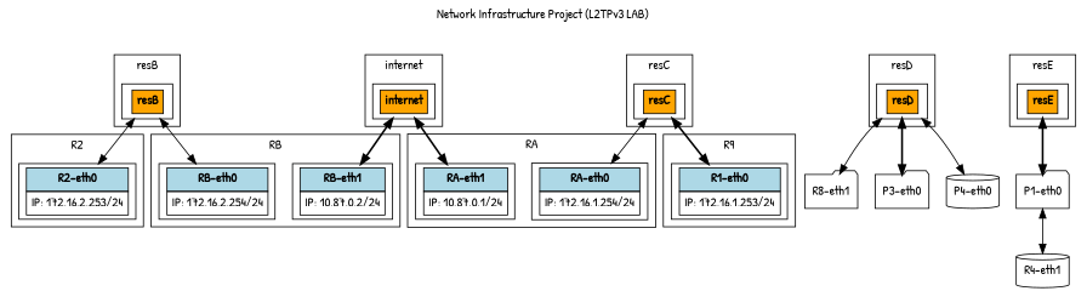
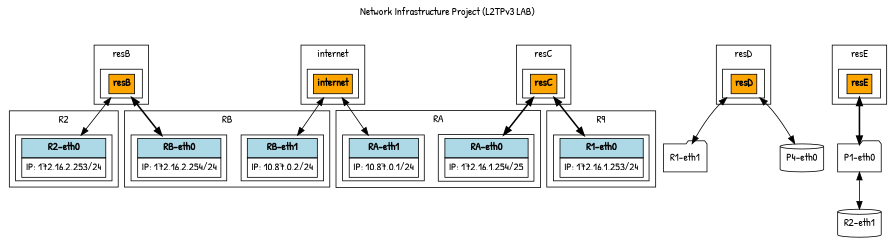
  digraph {
    fontname="Patrick Hand"
    label="Network Infrastructure Project (L2TPv3 LAB)"
    labelloc=top
    node [fontname="Patrick Hand" shape=record]
    edge [dir=both fontname="Patrick Hand" style=bold]
    n1 [label=<             <table border="0" cellborder="1" cellspacing="0" cellpadding="4">                 <tr><td bgcolor="lightblue"><b>R2-eth0</b></td></tr>                 <tr><td align="left">IP: 172.16.2.253/24</td></tr>             </table>         >]
    n2 [label=<             <table border="0" cellborder="1" cellspacing="0" cellpadding="4">                 <tr><td bgcolor="lightblue"><b>R1-eth0</b></td></tr>                 <tr><td align="left">IP: 172.16.1.253/24</td></tr>             </table>         >]
-   n3 [label=<             <table border="0" cellborder="1" cellspacing="0" cellpadding="4">                 <tr><td bgcolor="lightblue"><b>RA-eth0</b></td></tr>                 <tr><td align="left">IP: 172.16.1.254/24</td></tr>             </table>         >]
+   n3 [label=<             <table border="0" cellborder="1" cellspacing="0" cellpadding="4">                 <tr><td bgcolor="lightblue"><b>RA-eth0</b></td></tr>                 <tr><td align="left">IP: 172.16.1.254/25</td></tr>             </table>         >]
    n4 [label=<             <table border="0" cellborder="1" cellspacing="0" cellpadding="4">                 <tr><td bgcolor="lightblue"><b>RA-eth1</b></td></tr>                 <tr><td align="left">IP: 10.87.0.1/24</td></tr>             </table>         >]
    n5 [label=<             <table border="0" cellborder="1" cellspacing="0" cellpadding="4">                 <tr><td bgcolor="lightblue"><b>RB-eth0</b></td></tr>                 <tr><td align="left">IP: 172.16.2.254/24</td></tr>             </table>         >]
    n6 [label=<             <table border="0" cellborder="1" cellspacing="0" cellpadding="4">                 <tr><td bgcolor="lightblue"><b>RB-eth1</b></td></tr>                 <tr><td align="left">IP: 10.87.0.2/24</td></tr>             </table>         >]
    n7 [label=<             <table border="0" cellborder="1" cellspacing="0" cellpadding="4">                 <tr><td bgcolor="orange"><b>internet</b></td></tr>             </table>         >]
    n8 [label=<             <table border="0" cellborder="1" cellspacing="0" cellpadding="4">                 <tr><td bgcolor="orange"><b>resB</b></td></tr>             </table>         >]
    n9 [label=<             <table border="0" cellborder="1" cellspacing="0" cellpadding="4">                 <tr><td bgcolor="orange"><b>resC</b></td></tr>             </table>         >]
    n10 [label=<             <table border="0" cellborder="1" cellspacing="0" cellpadding="4">                 <tr><td bgcolor="orange"><b>resD</b></td></tr>             </table>         >]
    n11 [label=<             <table border="0" cellborder="1" cellspacing="0" cellpadding="4">                 <tr><td bgcolor="orange"><b>resE</b></td></tr>             </table>         >]
-   "R1-eth1" [shape=folder label="R8-eth1"]
-   "P3-eth0" [shape=folder]
+   "R1-eth1" [shape=folder]
    "P4-eth0" [shape=cylinder]
    "P1-eth0" [shape=folder]
-   "R2-eth1" [shape=cylinder label="R4-eth1"]
+   "R2-eth1" [shape=cylinder]
    subgraph cluster_1 {
      label=R2
      n1
    }
    subgraph cluster_2 {
      label=R9
      n2
    }
    subgraph cluster_3 {
      label=RA
      n3
      n4
    }
    subgraph cluster_4 {
      label=RB
      n5
      n6
    }
    subgraph cluster_5 {
      label=P1
    }
    subgraph cluster_6 {
      label=P2
    }
    subgraph cluster_7 {
      label=P3
    }
    subgraph cluster_8 {
      label=P4
    }
    subgraph cluster_9 {
      label=internet
      n7
    }
    subgraph cluster_10 {
      label=resB
      n8
    }
    subgraph cluster_11 {
      label=resC
      n9
    }
    subgraph cluster_12 {
      label=resD
      n10
    }
    subgraph cluster_13 {
      label=resE
      n11
    }
-   n7 -> n4
-   n7 -> n6
+   n7 -> n4 [style=solid]
+   n7 -> n6 [style=solid]
    n8 -> n1 [style=solid]
-   n8 -> n5 [style=solid]
+   n8 -> n5
    n9 -> n2
-   n9 -> n3 [style=solid]
+   n9 -> n3
    n10 -> "R1-eth1" [style=solid]
-   n10 -> "P3-eth0"
    n10 -> "P4-eth0" [style=solid]
    n11 -> "P1-eth0"
    "P1-eth0" -> "R2-eth1" [style=solid]
  }
